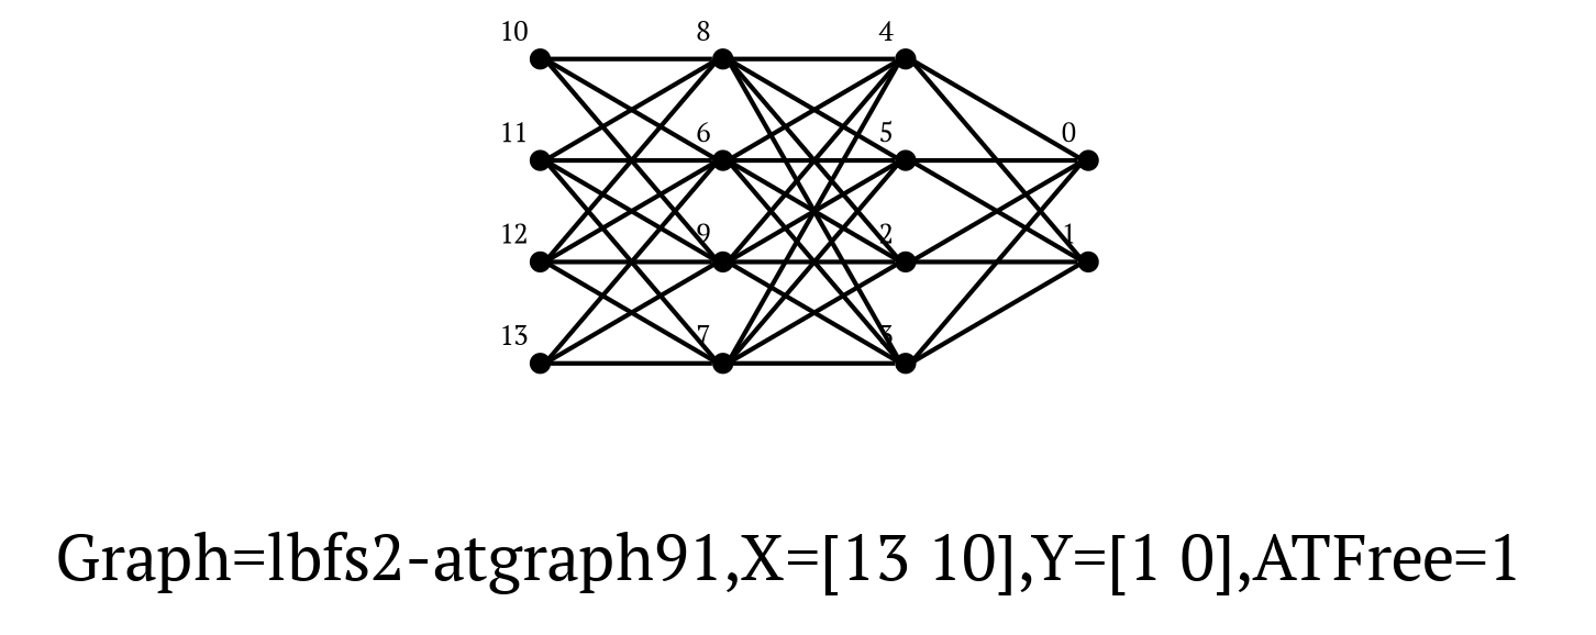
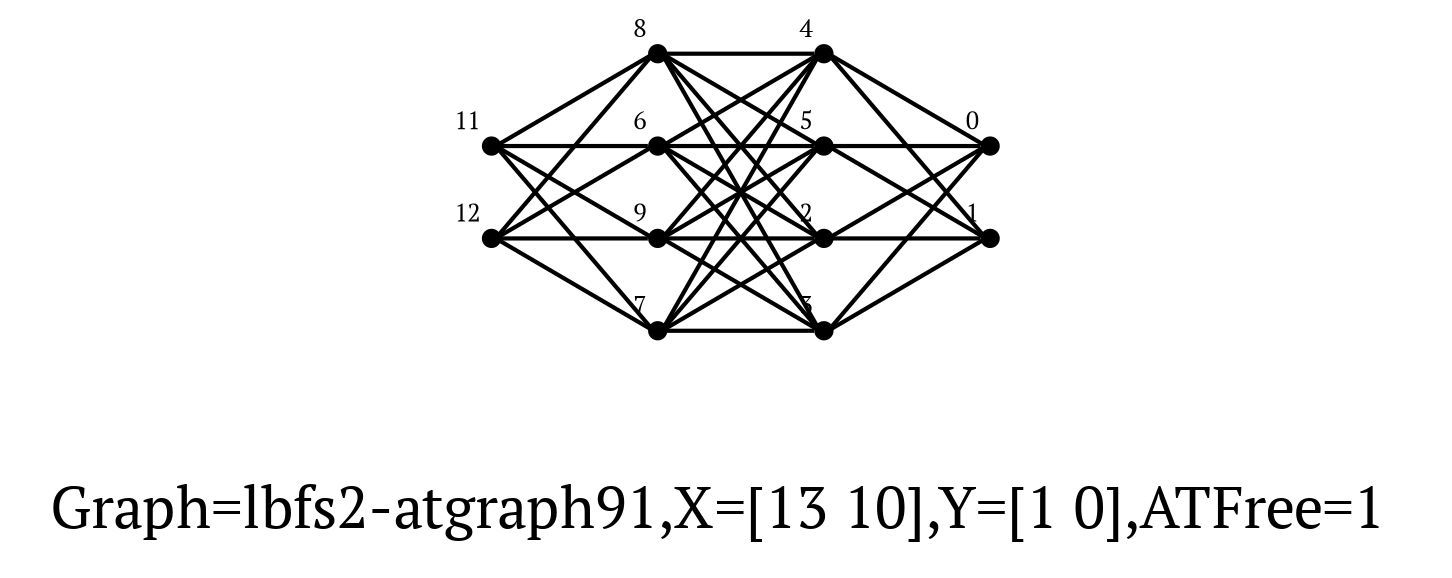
  graph {
    label="Graph=lbfs2-atgraph91,X=[13 10],Y=[1 0],ATFree=1 "
    labelloc=bottom
    rankdir=LR
    fontname="PT Serif"
    node [fontsize=6 shape=point fontname="PT Serif"]
    edge [fontname="PT Serif"]
    0 [xlabel=0]
    1 [xlabel=1]
    2 [xlabel=2]
    3 [xlabel=3]
    4 [xlabel=4]
    5 [xlabel=5]
    6 [xlabel=6]
    7 [xlabel=7]
    8 [xlabel=8]
    9 [xlabel=9]
-   10 [xlabel=10]
    11 [xlabel=11]
    12 [xlabel=12]
-   13 [xlabel=13]
    2 -- 0
    2 -- 1
    3 -- 0
    3 -- 1
    4 -- 0
    4 -- 1
    5 -- 0
    5 -- 1
    6 -- 2
    6 -- 3
    6 -- 4
    6 -- 5
    7 -- 2
    7 -- 3
    7 -- 4
    7 -- 5
    8 -- 2
    8 -- 3
    8 -- 4
    8 -- 5
    9 -- 2
    9 -- 3
    9 -- 4
    9 -- 5
-   10 -- 6
-   10 -- 8
-   10 -- 9
    11 -- 6
    11 -- 7
    11 -- 8
    11 -- 9
    12 -- 6
    12 -- 7
    12 -- 8
    12 -- 9
-   13 -- 6
-   13 -- 7
-   13 -- 9
  }
